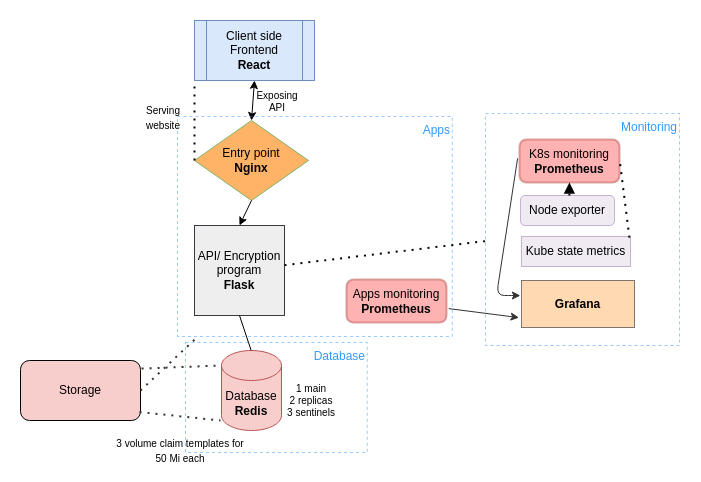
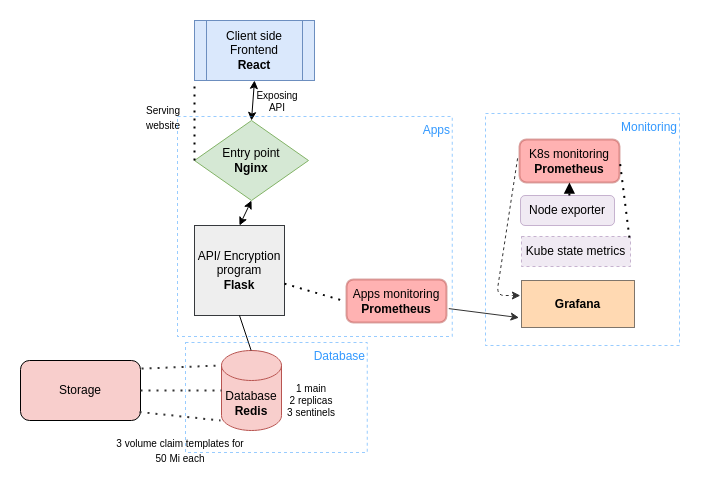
  <mxCell id="0" />
  <mxCell id="1" parent="0" />
  <mxCell id="2" value="&lt;div&gt;Client side&lt;/div&gt;&lt;div&gt;Frontend&lt;br&gt;&lt;/div&gt;&lt;div&gt;&lt;b&gt;React&lt;/b&gt;&lt;br&gt;&lt;/div&gt;" style="shape=process;whiteSpace=wrap;html=1;backgroundOutline=1;fillColor=#dae8fc;strokeColor=#6c8ebf;" parent="1" vertex="1"><mxGeometry x="194" y="20" width="120" height="60" as="geometry" /></mxCell>
- <mxCell id="3" value="&lt;div&gt;Entry point&lt;/div&gt;&lt;div&gt;&lt;b&gt;Nginx&lt;/b&gt;&lt;br&gt;&lt;/div&gt;" style="rhombus;whiteSpace=wrap;html=1;fillColor=#ffb366;strokeColor=#82b366;" parent="1" vertex="1"><mxGeometry x="194" y="120" width="114" height="80" as="geometry" /></mxCell>
+ <mxCell id="3" value="&lt;div&gt;Entry point&lt;/div&gt;&lt;div&gt;&lt;b&gt;Nginx&lt;/b&gt;&lt;br&gt;&lt;/div&gt;" style="rhombus;whiteSpace=wrap;html=1;fillColor=#d5e8d4;strokeColor=#82b366;" parent="1" vertex="1"><mxGeometry x="194" y="120" width="114" height="80" as="geometry" /></mxCell>
  <mxCell id="4" value="" style="endArrow=classic;startArrow=classic;html=1;entryX=0.5;entryY=1;entryDx=0;entryDy=0;exitX=0.5;exitY=0;exitDx=0;exitDy=0;" parent="1" source="3" target="2" edge="1"><mxGeometry width="50" height="50" relative="1" as="geometry"><mxPoint x="290" y="330" as="sourcePoint" /><mxPoint x="340" y="280" as="targetPoint" /></mxGeometry></mxCell>
  <mxCell id="5" value="" style="endArrow=none;dashed=1;html=1;dashPattern=1 3;strokeWidth=2;entryX=0;entryY=1;entryDx=0;entryDy=0;exitX=0;exitY=0.5;exitDx=0;exitDy=0;" parent="1" source="3" target="2" edge="1"><mxGeometry width="50" height="50" relative="1" as="geometry"><mxPoint x="290" y="330" as="sourcePoint" /><mxPoint x="340" y="280" as="targetPoint" /></mxGeometry></mxCell>
  <mxCell id="6" value="&lt;div&gt;API/ Encryption program&lt;/div&gt;&lt;div&gt;&lt;b&gt;Flask&lt;/b&gt;&lt;br&gt;&lt;/div&gt;" style="whiteSpace=wrap;html=1;aspect=fixed;fillColor=#eeeeee;strokeColor=#36393d;" parent="1" vertex="1"><mxGeometry x="194" y="225" width="90" height="90" as="geometry" /></mxCell>
- <mxCell id="7" value="" style="endArrow=none;startArrow=classic;html=1;entryX=0.5;entryY=1;entryDx=0;entryDy=0;exitX=0.5;exitY=0;exitDx=0;exitDy=0;" parent="1" source="6" target="3" edge="1"><mxGeometry width="50" height="50" relative="1" as="geometry"><mxPoint x="290" y="330" as="sourcePoint" /><mxPoint x="340" y="280" as="targetPoint" /></mxGeometry></mxCell>
+ <mxCell id="7" value="" style="endArrow=classic;startArrow=classic;html=1;entryX=0.5;entryY=1;entryDx=0;entryDy=0;exitX=0.5;exitY=0;exitDx=0;exitDy=0;" parent="1" source="6" target="3" edge="1"><mxGeometry width="50" height="50" relative="1" as="geometry"><mxPoint x="290" y="330" as="sourcePoint" /><mxPoint x="340" y="280" as="targetPoint" /></mxGeometry></mxCell>
  <mxCell id="8" value="&lt;font style=&quot;font-size: 10px&quot;&gt;Serving website&lt;/font&gt;" style="text;html=1;strokeColor=none;fillColor=none;align=center;verticalAlign=middle;whiteSpace=wrap;rounded=0;" parent="1" vertex="1"><mxGeometry x="143" y="107" width="40" height="20" as="geometry" /></mxCell>
  <mxCell id="9" value="&lt;font style=&quot;font-size: 10px;&quot;&gt;Exposing API&lt;/font&gt;" style="text;html=1;strokeColor=none;fillColor=none;align=center;verticalAlign=middle;whiteSpace=wrap;rounded=0;fontSize=10;" parent="1" vertex="1"><mxGeometry x="257" y="91" width="40" height="20" as="geometry" /></mxCell>
  <mxCell id="10" value="&lt;div&gt;Database&lt;/div&gt;&lt;div&gt;&lt;b&gt;Redis&lt;/b&gt;&lt;br&gt;&lt;/div&gt;" style="shape=cylinder3;whiteSpace=wrap;html=1;boundedLbl=1;backgroundOutline=1;size=15;fillColor=#f8cecc;strokeColor=#b85450;" parent="1" vertex="1"><mxGeometry x="221" y="350" width="60" height="80" as="geometry" /></mxCell>
  <mxCell id="11" value="" style="endArrow=none;html=1;entryX=0.5;entryY=1;entryDx=0;entryDy=0;" parent="1" target="6" edge="1"><mxGeometry width="50" height="50" relative="1" as="geometry"><mxPoint x="250.66" y="350" as="sourcePoint" /><mxPoint x="250.66" y="324" as="targetPoint" /></mxGeometry></mxCell>
  <mxCell id="12" value="&lt;div style=&quot;font-size: 10px&quot;&gt;&lt;font style=&quot;font-size: 10px&quot;&gt;1 main&lt;/font&gt;&lt;/div&gt;&lt;div style=&quot;font-size: 10px&quot;&gt;&lt;font style=&quot;font-size: 10px&quot;&gt;2 replicas&lt;/font&gt;&lt;/div&gt;&lt;div style=&quot;font-size: 10px&quot;&gt;&lt;font style=&quot;font-size: 10px&quot;&gt;3 sentinels&lt;/font&gt;&lt;/div&gt;" style="text;html=1;strokeColor=none;fillColor=none;align=center;verticalAlign=middle;whiteSpace=wrap;rounded=0;" parent="1" vertex="1"><mxGeometry x="221" y="390" width="180" height="20" as="geometry" /></mxCell>
  <mxCell id="13" value="Storage" style="rounded=1;whiteSpace=wrap;html=1;fillColor=#f8cecc;" parent="1" vertex="1"><mxGeometry x="20" y="360" width="120" height="60" as="geometry" /></mxCell>
  <mxCell id="14" value="" style="endArrow=none;dashed=1;html=1;dashPattern=1 3;strokeWidth=2;entryX=0;entryY=0;entryDx=0;entryDy=15;entryPerimeter=0;exitX=1.009;exitY=0.135;exitDx=0;exitDy=0;exitPerimeter=0;strokeColor=#333333;" parent="1" source="13" target="10" edge="1"><mxGeometry width="50" height="50" relative="1" as="geometry"><mxPoint x="150" y="410" as="sourcePoint" /><mxPoint x="200" y="360" as="targetPoint" /></mxGeometry></mxCell>
- <mxCell id="15" value="" style="endArrow=none;dashed=1;html=1;dashPattern=1 3;strokeWidth=2;exitX=1;exitY=0.5;exitDx=0;exitDy=0;strokeColor=#333333;" parent="1" source="13" target="18" edge="1"><mxGeometry width="50" height="50" relative="1" as="geometry"><mxPoint x="170" y="460" as="sourcePoint" /><mxPoint x="220" y="410" as="targetPoint" /></mxGeometry></mxCell>
+ <mxCell id="15" value="" style="endArrow=none;dashed=1;html=1;dashPattern=1 3;strokeWidth=2;entryX=0;entryY=0;entryDx=0;entryDy=0;exitX=1;exitY=0.5;exitDx=0;exitDy=0;strokeColor=#333333;" parent="1" source="13" target="12" edge="1"><mxGeometry width="50" height="50" relative="1" as="geometry"><mxPoint x="170" y="460" as="sourcePoint" /><mxPoint x="220" y="410" as="targetPoint" /></mxGeometry></mxCell>
  <mxCell id="16" value="" style="endArrow=none;dashed=1;html=1;dashPattern=1 3;strokeWidth=2;exitX=0.992;exitY=0.859;exitDx=0;exitDy=0;exitPerimeter=0;strokeColor=#333333;" parent="1" source="13" edge="1"><mxGeometry width="50" height="50" relative="1" as="geometry"><mxPoint x="190" y="460" as="sourcePoint" /><mxPoint x="220" y="420" as="targetPoint" /></mxGeometry></mxCell>
  <mxCell id="17" value="&lt;font style=&quot;font-size: 10px&quot;&gt;3 volume claim templates for 50 Mi&lt;/font&gt;&lt;font style=&quot;font-size: 10px&quot;&gt; each&lt;/font&gt;" style="text;html=1;strokeColor=none;fillColor=none;align=center;verticalAlign=middle;whiteSpace=wrap;rounded=0;" parent="1" vertex="1"><mxGeometry x="110" y="440" width="140" height="20" as="geometry" /></mxCell>
  <mxCell id="18" value="&lt;font color=&quot;#3399FF&quot;&gt;&amp;nbsp;Apps&lt;/font&gt;" style="rounded=0;whiteSpace=wrap;html=1;dashed=1;fillColor=none;gradientColor=none;align=right;verticalAlign=top;opacity=50;strokeColor=#3399FF;" parent="1" vertex="1"><mxGeometry x="177" y="116" width="274.75" height="220" as="geometry" /></mxCell>
  <mxCell id="19" value="&lt;font color=&quot;#3399FF&quot;&gt;Database&lt;/font&gt;" style="rounded=0;whiteSpace=wrap;html=1;dashed=1;fillColor=none;gradientColor=none;align=right;verticalAlign=top;opacity=50;strokeColor=#3399FF;" parent="1" vertex="1"><mxGeometry x="185" y="342" width="181.75" height="110" as="geometry" /></mxCell>
  <mxCell id="20" value="&lt;div&gt;K8s monitoring&lt;br&gt;&lt;b&gt;&lt;/b&gt;&lt;/div&gt;&lt;div&gt;&lt;b&gt;Prometheus&lt;br&gt;&lt;/b&gt;&lt;/div&gt;" style="rounded=1;whiteSpace=wrap;html=1;absoluteArcSize=1;arcSize=14;strokeWidth=2;opacity=50;align=center;strokeColor=#b85450;fillColor=#FF6666;" parent="1" vertex="1"><mxGeometry x="519" y="139" width="100" height="43" as="geometry" /></mxCell>
  <mxCell id="21" value="&lt;font color=&quot;#3399FF&quot;&gt;&amp;nbsp;Monitoring&lt;br&gt;&lt;/font&gt;" style="rounded=0;whiteSpace=wrap;html=1;dashed=1;fillColor=none;gradientColor=none;align=right;verticalAlign=top;opacity=50;strokeColor=#3399FF;" parent="1" vertex="1"><mxGeometry x="485" y="113" width="194" height="232" as="geometry" /></mxCell>
  <mxCell id="22" value="&lt;font style=&quot;font-size: 12px&quot;&gt;Node exporter&lt;/font&gt;" style="whiteSpace=wrap;html=1;strokeColor=#9673a6;fillColor=#e1d5e7;fontSize=10;opacity=50;align=center;rounded=1;" parent="1" vertex="1"><mxGeometry x="520" y="195" width="94" height="30" as="geometry" /></mxCell>
- <mxCell id="23" value="&lt;font style=&quot;font-size: 12px&quot;&gt;Kube state metrics&lt;/font&gt;" style="rounded=0;whiteSpace=wrap;html=1;strokeColor=#9673a6;fillColor=#e1d5e7;fontSize=10;opacity=50;align=center;" parent="1" vertex="1"><mxGeometry x="521" y="236" width="109" height="30" as="geometry" /></mxCell>
+ <mxCell id="23" value="&lt;font style=&quot;font-size: 12px&quot;&gt;Kube state metrics&lt;/font&gt;" style="rounded=0;whiteSpace=wrap;html=1;strokeColor=#9673a6;fillColor=#e1d5e7;fontSize=10;opacity=50;align=center;dashed=1;" parent="1" vertex="1"><mxGeometry x="521" y="236" width="109" height="30" as="geometry" /></mxCell>
  <mxCell id="24" value="&lt;b&gt;&lt;font style=&quot;font-size: 12px&quot;&gt;Grafana&lt;/font&gt;&lt;/b&gt;" style="rounded=0;whiteSpace=wrap;html=1;fontSize=10;opacity=50;align=center;fillColor=#FFB366;" parent="1" vertex="1"><mxGeometry x="521" y="280" width="113" height="47" as="geometry" /></mxCell>
  <mxCell id="25" value="&lt;div&gt;Apps monitoring&lt;br&gt;&lt;/div&gt;&lt;div&gt;&lt;b&gt;Prometheus&lt;br&gt;&lt;/b&gt;&lt;/div&gt;" style="rounded=1;whiteSpace=wrap;html=1;absoluteArcSize=1;arcSize=14;strokeWidth=2;opacity=50;align=center;strokeColor=#b85450;fillColor=#FF6666;" parent="1" vertex="1"><mxGeometry x="346" y="279" width="100" height="43" as="geometry" /></mxCell>
- <mxCell id="26" value="" style="endArrow=none;dashed=1;html=1;dashPattern=1 3;strokeWidth=2;fontSize=10;" parent="1" source="6" target="21" edge="1"><mxGeometry width="50" height="50" relative="1" as="geometry"><mxPoint x="310" y="321" as="sourcePoint" /><mxPoint x="360" y="271" as="targetPoint" /></mxGeometry></mxCell>
+ <mxCell id="26" value="" style="endArrow=none;dashed=1;html=1;dashPattern=1 3;strokeWidth=2;fontSize=10;entryX=-0.025;entryY=0.5;entryDx=0;entryDy=0;entryPerimeter=0;" parent="1" source="6" target="25" edge="1"><mxGeometry width="50" height="50" relative="1" as="geometry"><mxPoint x="310" y="321" as="sourcePoint" /><mxPoint x="360" y="271" as="targetPoint" /></mxGeometry></mxCell>
  <mxCell id="27" value="" style="endArrow=block;dashed=1;html=1;dashPattern=1 3;strokeWidth=2;fontSize=10;exitX=0.52;exitY=0.002;exitDx=0;exitDy=0;exitPerimeter=0;" parent="1" source="22" target="20" edge="1"><mxGeometry width="50" height="50" relative="1" as="geometry"><mxPoint x="572" y="199" as="sourcePoint" /><mxPoint x="628" y="175" as="targetPoint" /></mxGeometry></mxCell>
  <mxCell id="28" value="" style="endArrow=none;dashed=1;html=1;dashPattern=1 3;strokeWidth=2;fontSize=10;entryX=1.002;entryY=0.486;entryDx=0;entryDy=0;entryPerimeter=0;exitX=0.99;exitY=0.038;exitDx=0;exitDy=0;exitPerimeter=0;" parent="1" source="23" target="20" edge="1"><mxGeometry width="50" height="50" relative="1" as="geometry"><mxPoint x="611" y="210" as="sourcePoint" /><mxPoint x="661" y="160" as="targetPoint" /></mxGeometry></mxCell>
- <mxCell id="29" value="" style="endArrow=classic;html=1;strokeColor=#333333;strokeWidth=1;fontSize=10;entryX=-0.01;entryY=0.321;entryDx=0;entryDy=0;entryPerimeter=0;exitX=-0.019;exitY=0.438;exitDx=0;exitDy=0;exitPerimeter=0;" parent="1" source="20" target="24" edge="1"><mxGeometry width="50" height="50" relative="1" as="geometry"><mxPoint x="304" y="128" as="sourcePoint" /><mxPoint x="354" y="78" as="targetPoint" /><Array as="points"><mxPoint x="496" y="295" /><mxPoint x="512" y="295" /></Array></mxGeometry></mxCell>
+ <mxCell id="29" value="" style="endArrow=classic;html=1;strokeColor=#333333;strokeWidth=1;fontSize=10;entryX=-0.01;entryY=0.321;entryDx=0;entryDy=0;entryPerimeter=0;exitX=-0.019;exitY=0.438;exitDx=0;exitDy=0;exitPerimeter=0;dashed=1;" parent="1" source="20" target="24" edge="1"><mxGeometry width="50" height="50" relative="1" as="geometry"><mxPoint x="304" y="128" as="sourcePoint" /><mxPoint x="354" y="78" as="targetPoint" /><Array as="points"><mxPoint x="496" y="295" /><mxPoint x="512" y="295" /></Array></mxGeometry></mxCell>
  <mxCell id="30" value="" style="endArrow=classic;html=1;strokeColor=#333333;strokeWidth=1;fontSize=10;entryX=-0.022;entryY=0.79;entryDx=0;entryDy=0;entryPerimeter=0;exitX=1.023;exitY=0.677;exitDx=0;exitDy=0;exitPerimeter=0;" parent="1" source="25" target="24" edge="1"><mxGeometry width="50" height="50" relative="1" as="geometry"><mxPoint x="310" y="270" as="sourcePoint" /><mxPoint x="360" y="220" as="targetPoint" /></mxGeometry></mxCell>
